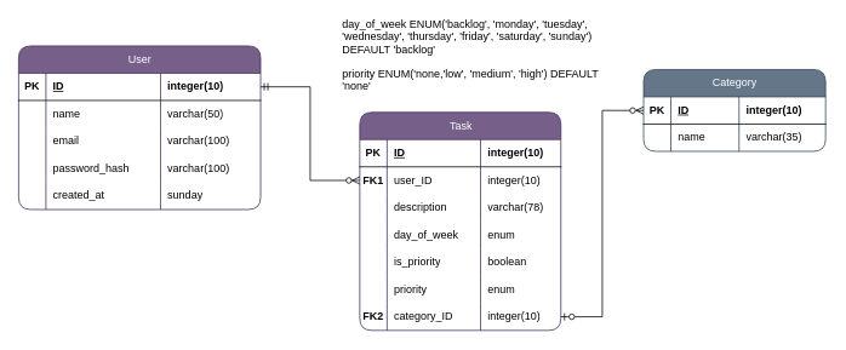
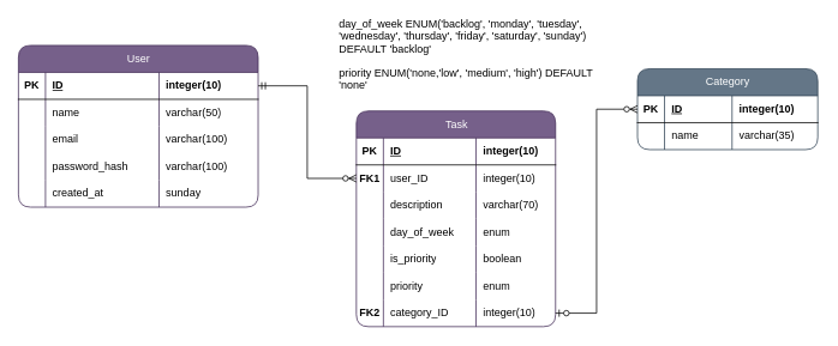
  <mxCell id="0" />
  <mxCell id="1" parent="0" />
  <mxCell id="2" value="User" style="shape=table;startSize=30;container=1;collapsible=1;childLayout=tableLayout;fixedRows=1;rowLines=0;align=center;resizeLast=1;html=1;rounded=1;shadow=0;fillColor=#76608a;strokeColor=#432D57;fontColor=#ffffff;" parent="1" vertex="1"><mxGeometry x="20" y="50" width="266" height="180" as="geometry" /></mxCell>
  <mxCell id="3" value="" style="shape=tableRow;horizontal=0;startSize=0;swimlaneHead=0;swimlaneBody=0;fillColor=none;collapsible=0;dropTarget=0;points=[[0,0.5],[1,0.5]];portConstraint=eastwest;top=0;left=0;right=0;bottom=1;" parent="2" vertex="1"><mxGeometry y="30" width="266" height="30" as="geometry" /></mxCell>
  <mxCell id="4" value="PK" style="shape=partialRectangle;connectable=0;fillColor=none;top=0;left=0;bottom=0;right=0;fontStyle=1;overflow=hidden;whiteSpace=wrap;html=1;" parent="3" vertex="1"><mxGeometry width="30" height="30" as="geometry"><mxRectangle width="30" height="30" as="alternateBounds" /></mxGeometry></mxCell>
  <mxCell id="5" value="&lt;b&gt;&lt;u&gt;ID&lt;/u&gt;&lt;/b&gt;" style="shape=partialRectangle;connectable=0;fillColor=none;top=0;left=0;bottom=0;right=0;align=left;spacingLeft=6;overflow=hidden;whiteSpace=wrap;html=1;" parent="3" vertex="1"><mxGeometry x="30" width="126" height="30" as="geometry"><mxRectangle width="126" height="30" as="alternateBounds" /></mxGeometry></mxCell>
  <mxCell id="6" value="&lt;b&gt;integer(10)&lt;/b&gt;" style="shape=partialRectangle;connectable=0;fillColor=none;top=0;left=0;bottom=0;right=0;align=left;spacingLeft=6;overflow=hidden;whiteSpace=wrap;html=1;" vertex="1" parent="3"><mxGeometry x="156" width="110" height="30" as="geometry"><mxRectangle width="110" height="30" as="alternateBounds" /></mxGeometry></mxCell>
  <mxCell id="7" value="" style="shape=tableRow;horizontal=0;startSize=0;swimlaneHead=0;swimlaneBody=0;fillColor=none;collapsible=0;dropTarget=0;points=[[0,0.5],[1,0.5]];portConstraint=eastwest;top=0;left=0;right=0;bottom=0;" parent="2" vertex="1"><mxGeometry y="60" width="266" height="30" as="geometry" /></mxCell>
  <mxCell id="8" value="" style="shape=partialRectangle;connectable=0;fillColor=none;top=0;left=0;bottom=0;right=0;editable=1;overflow=hidden;whiteSpace=wrap;html=1;" parent="7" vertex="1"><mxGeometry width="30" height="30" as="geometry"><mxRectangle width="30" height="30" as="alternateBounds" /></mxGeometry></mxCell>
  <mxCell id="9" value="name" style="shape=partialRectangle;connectable=0;fillColor=none;top=0;left=0;bottom=0;right=0;align=left;spacingLeft=6;overflow=hidden;whiteSpace=wrap;html=1;" parent="7" vertex="1"><mxGeometry x="30" width="126" height="30" as="geometry"><mxRectangle width="126" height="30" as="alternateBounds" /></mxGeometry></mxCell>
  <mxCell id="10" value="varchar(50)" style="shape=partialRectangle;connectable=0;fillColor=none;top=0;left=0;bottom=0;right=0;align=left;spacingLeft=6;overflow=hidden;whiteSpace=wrap;html=1;" vertex="1" parent="7"><mxGeometry x="156" width="110" height="30" as="geometry"><mxRectangle width="110" height="30" as="alternateBounds" /></mxGeometry></mxCell>
  <mxCell id="11" value="" style="shape=tableRow;horizontal=0;startSize=0;swimlaneHead=0;swimlaneBody=0;fillColor=none;collapsible=0;dropTarget=0;points=[[0,0.5],[1,0.5]];portConstraint=eastwest;top=0;left=0;right=0;bottom=0;" parent="2" vertex="1"><mxGeometry y="90" width="266" height="30" as="geometry" /></mxCell>
  <mxCell id="12" value="" style="shape=partialRectangle;connectable=0;fillColor=none;top=0;left=0;bottom=0;right=0;editable=1;overflow=hidden;whiteSpace=wrap;html=1;" parent="11" vertex="1"><mxGeometry width="30" height="30" as="geometry"><mxRectangle width="30" height="30" as="alternateBounds" /></mxGeometry></mxCell>
  <mxCell id="13" value="email" style="shape=partialRectangle;connectable=0;fillColor=none;top=0;left=0;bottom=0;right=0;align=left;spacingLeft=6;overflow=hidden;whiteSpace=wrap;html=1;" parent="11" vertex="1"><mxGeometry x="30" width="126" height="30" as="geometry"><mxRectangle width="126" height="30" as="alternateBounds" /></mxGeometry></mxCell>
  <mxCell id="14" value="varchar(100)" style="shape=partialRectangle;connectable=0;fillColor=none;top=0;left=0;bottom=0;right=0;align=left;spacingLeft=6;overflow=hidden;whiteSpace=wrap;html=1;" vertex="1" parent="11"><mxGeometry x="156" width="110" height="30" as="geometry"><mxRectangle width="110" height="30" as="alternateBounds" /></mxGeometry></mxCell>
  <mxCell id="15" value="" style="shape=tableRow;horizontal=0;startSize=0;swimlaneHead=0;swimlaneBody=0;fillColor=none;collapsible=0;dropTarget=0;points=[[0,0.5],[1,0.5]];portConstraint=eastwest;top=0;left=0;right=0;bottom=0;" parent="2" vertex="1"><mxGeometry y="120" width="266" height="30" as="geometry" /></mxCell>
  <mxCell id="16" value="" style="shape=partialRectangle;connectable=0;fillColor=none;top=0;left=0;bottom=0;right=0;editable=1;overflow=hidden;whiteSpace=wrap;html=1;" parent="15" vertex="1"><mxGeometry width="30" height="30" as="geometry"><mxRectangle width="30" height="30" as="alternateBounds" /></mxGeometry></mxCell>
  <mxCell id="17" value="password_hash" style="shape=partialRectangle;connectable=0;fillColor=none;top=0;left=0;bottom=0;right=0;align=left;spacingLeft=6;overflow=hidden;whiteSpace=wrap;html=1;" parent="15" vertex="1"><mxGeometry x="30" width="126" height="30" as="geometry"><mxRectangle width="126" height="30" as="alternateBounds" /></mxGeometry></mxCell>
  <mxCell id="18" value="varchar(100)" style="shape=partialRectangle;connectable=0;fillColor=none;top=0;left=0;bottom=0;right=0;align=left;spacingLeft=6;overflow=hidden;whiteSpace=wrap;html=1;" vertex="1" parent="15"><mxGeometry x="156" width="110" height="30" as="geometry"><mxRectangle width="110" height="30" as="alternateBounds" /></mxGeometry></mxCell>
  <mxCell id="19" style="shape=tableRow;horizontal=0;startSize=0;swimlaneHead=0;swimlaneBody=0;fillColor=none;collapsible=0;dropTarget=0;points=[[0,0.5],[1,0.5]];portConstraint=eastwest;top=0;left=0;right=0;bottom=0;" vertex="1" parent="2"><mxGeometry y="150" width="266" height="30" as="geometry" /></mxCell>
  <mxCell id="20" style="shape=partialRectangle;connectable=0;fillColor=none;top=0;left=0;bottom=0;right=0;editable=1;overflow=hidden;whiteSpace=wrap;html=1;" vertex="1" parent="19"><mxGeometry width="30" height="30" as="geometry"><mxRectangle width="30" height="30" as="alternateBounds" /></mxGeometry></mxCell>
  <mxCell id="21" value="created_at" style="shape=partialRectangle;connectable=0;fillColor=none;top=0;left=0;bottom=0;right=0;align=left;spacingLeft=6;overflow=hidden;whiteSpace=wrap;html=1;" vertex="1" parent="19"><mxGeometry x="30" width="126" height="30" as="geometry"><mxRectangle width="126" height="30" as="alternateBounds" /></mxGeometry></mxCell>
  <mxCell id="22" value="sunday" style="shape=partialRectangle;connectable=0;fillColor=none;top=0;left=0;bottom=0;right=0;align=left;spacingLeft=6;overflow=hidden;whiteSpace=wrap;html=1;" vertex="1" parent="19"><mxGeometry x="156" width="110" height="30" as="geometry"><mxRectangle width="110" height="30" as="alternateBounds" /></mxGeometry></mxCell>
  <mxCell id="23" value="Task" style="shape=table;startSize=30;container=1;collapsible=1;childLayout=tableLayout;fixedRows=1;rowLines=0;align=center;resizeLast=1;html=1;rounded=1;shadow=0;fillColor=#76608a;strokeColor=#432D57;fontColor=#ffffff;" vertex="1" parent="1"><mxGeometry x="395" y="123" width="221.074" height="240" as="geometry" /></mxCell>
  <mxCell id="24" value="" style="shape=tableRow;horizontal=0;startSize=0;swimlaneHead=0;swimlaneBody=0;fillColor=none;collapsible=0;dropTarget=0;points=[[0,0.5],[1,0.5]];portConstraint=eastwest;top=0;left=0;right=0;bottom=1;" vertex="1" parent="23"><mxGeometry y="30" width="221.074" height="30" as="geometry" /></mxCell>
  <mxCell id="25" value="PK" style="shape=partialRectangle;connectable=0;fillColor=none;top=0;left=0;bottom=0;right=0;fontStyle=1;overflow=hidden;whiteSpace=wrap;html=1;" vertex="1" parent="24"><mxGeometry width="30" height="30" as="geometry"><mxRectangle width="30" height="30" as="alternateBounds" /></mxGeometry></mxCell>
  <mxCell id="26" value="&lt;b&gt;&lt;u&gt;ID&lt;/u&gt;&lt;/b&gt;" style="shape=partialRectangle;connectable=0;fillColor=none;top=0;left=0;bottom=0;right=0;align=left;spacingLeft=6;overflow=hidden;whiteSpace=wrap;html=1;" vertex="1" parent="24"><mxGeometry x="30" width="102.778" height="30" as="geometry"><mxRectangle width="102.778" height="30" as="alternateBounds" /></mxGeometry></mxCell>
  <mxCell id="27" value="&lt;b&gt;integer(10)&lt;/b&gt;" style="shape=partialRectangle;connectable=0;fillColor=none;top=0;left=0;bottom=0;right=0;align=left;spacingLeft=6;overflow=hidden;whiteSpace=wrap;html=1;" vertex="1" parent="24"><mxGeometry x="132.778" width="88.296" height="30" as="geometry"><mxRectangle width="88.296" height="30" as="alternateBounds" /></mxGeometry></mxCell>
  <mxCell id="28" value="" style="shape=tableRow;horizontal=0;startSize=0;swimlaneHead=0;swimlaneBody=0;fillColor=none;collapsible=0;dropTarget=0;points=[[0,0.5],[1,0.5]];portConstraint=eastwest;top=0;left=0;right=0;bottom=0;" vertex="1" parent="23"><mxGeometry y="60" width="221.074" height="30" as="geometry" /></mxCell>
  <mxCell id="29" value="FK1" style="shape=partialRectangle;connectable=0;fillColor=none;top=0;left=0;bottom=0;right=0;editable=1;overflow=hidden;whiteSpace=wrap;html=1;fontStyle=1" vertex="1" parent="28"><mxGeometry width="30" height="30" as="geometry"><mxRectangle width="30" height="30" as="alternateBounds" /></mxGeometry></mxCell>
  <mxCell id="30" value="user_ID" style="shape=partialRectangle;connectable=0;fillColor=none;top=0;left=0;bottom=0;right=0;align=left;spacingLeft=6;overflow=hidden;whiteSpace=wrap;html=1;" vertex="1" parent="28"><mxGeometry x="30" width="102.778" height="30" as="geometry"><mxRectangle width="102.778" height="30" as="alternateBounds" /></mxGeometry></mxCell>
  <mxCell id="31" value="integer(10)" style="shape=partialRectangle;connectable=0;fillColor=none;top=0;left=0;bottom=0;right=0;align=left;spacingLeft=6;overflow=hidden;whiteSpace=wrap;html=1;" vertex="1" parent="28"><mxGeometry x="132.778" width="88.296" height="30" as="geometry"><mxRectangle width="88.296" height="30" as="alternateBounds" /></mxGeometry></mxCell>
  <mxCell id="32" value="" style="shape=tableRow;horizontal=0;startSize=0;swimlaneHead=0;swimlaneBody=0;fillColor=none;collapsible=0;dropTarget=0;points=[[0,0.5],[1,0.5]];portConstraint=eastwest;top=0;left=0;right=0;bottom=0;" vertex="1" parent="23"><mxGeometry y="90" width="221.074" height="30" as="geometry" /></mxCell>
  <mxCell id="33" value="" style="shape=partialRectangle;connectable=0;fillColor=none;top=0;left=0;bottom=0;right=0;editable=1;overflow=hidden;whiteSpace=wrap;html=1;fontStyle=1" vertex="1" parent="32"><mxGeometry width="30" height="30" as="geometry"><mxRectangle width="30" height="30" as="alternateBounds" /></mxGeometry></mxCell>
  <mxCell id="34" value="description" style="shape=partialRectangle;connectable=0;fillColor=none;top=0;left=0;bottom=0;right=0;align=left;spacingLeft=6;overflow=hidden;whiteSpace=wrap;html=1;" vertex="1" parent="32"><mxGeometry x="30" width="102.778" height="30" as="geometry"><mxRectangle width="102.778" height="30" as="alternateBounds" /></mxGeometry></mxCell>
- <mxCell id="35" value="varchar(78)" style="shape=partialRectangle;connectable=0;fillColor=none;top=0;left=0;bottom=0;right=0;align=left;spacingLeft=6;overflow=hidden;whiteSpace=wrap;html=1;" vertex="1" parent="32"><mxGeometry x="132.778" width="88.296" height="30" as="geometry"><mxRectangle width="88.296" height="30" as="alternateBounds" /></mxGeometry></mxCell>
+ <mxCell id="35" value="varchar(70)" style="shape=partialRectangle;connectable=0;fillColor=none;top=0;left=0;bottom=0;right=0;align=left;spacingLeft=6;overflow=hidden;whiteSpace=wrap;html=1;" vertex="1" parent="32"><mxGeometry x="132.778" width="88.296" height="30" as="geometry"><mxRectangle width="88.296" height="30" as="alternateBounds" /></mxGeometry></mxCell>
  <mxCell id="36" value="" style="shape=tableRow;horizontal=0;startSize=0;swimlaneHead=0;swimlaneBody=0;fillColor=none;collapsible=0;dropTarget=0;points=[[0,0.5],[1,0.5]];portConstraint=eastwest;top=0;left=0;right=0;bottom=0;" vertex="1" parent="23"><mxGeometry y="120" width="221.074" height="30" as="geometry" /></mxCell>
  <mxCell id="37" value="" style="shape=partialRectangle;connectable=0;fillColor=none;top=0;left=0;bottom=0;right=0;editable=1;overflow=hidden;whiteSpace=wrap;html=1;fontStyle=1" vertex="1" parent="36"><mxGeometry width="30" height="30" as="geometry"><mxRectangle width="30" height="30" as="alternateBounds" /></mxGeometry></mxCell>
  <mxCell id="38" value="day_of_week" style="shape=partialRectangle;connectable=0;fillColor=none;top=0;left=0;bottom=0;right=0;align=left;spacingLeft=6;overflow=hidden;whiteSpace=wrap;html=1;" vertex="1" parent="36"><mxGeometry x="30" width="102.778" height="30" as="geometry"><mxRectangle width="102.778" height="30" as="alternateBounds" /></mxGeometry></mxCell>
  <mxCell id="39" value="enum" style="shape=partialRectangle;connectable=0;fillColor=none;top=0;left=0;bottom=0;right=0;align=left;spacingLeft=6;overflow=hidden;whiteSpace=wrap;html=1;" vertex="1" parent="36"><mxGeometry x="132.778" width="88.296" height="30" as="geometry"><mxRectangle width="88.296" height="30" as="alternateBounds" /></mxGeometry></mxCell>
  <mxCell id="40" style="shape=tableRow;horizontal=0;startSize=0;swimlaneHead=0;swimlaneBody=0;fillColor=none;collapsible=0;dropTarget=0;points=[[0,0.5],[1,0.5]];portConstraint=eastwest;top=0;left=0;right=0;bottom=0;" vertex="1" parent="23"><mxGeometry y="150" width="221.074" height="30" as="geometry" /></mxCell>
  <mxCell id="41" style="shape=partialRectangle;connectable=0;fillColor=none;top=0;left=0;bottom=0;right=0;editable=1;overflow=hidden;whiteSpace=wrap;html=1;fontStyle=1" vertex="1" parent="40"><mxGeometry width="30" height="30" as="geometry"><mxRectangle width="30" height="30" as="alternateBounds" /></mxGeometry></mxCell>
  <mxCell id="42" value="is_priority" style="shape=partialRectangle;connectable=0;fillColor=none;top=0;left=0;bottom=0;right=0;align=left;spacingLeft=6;overflow=hidden;whiteSpace=wrap;html=1;" vertex="1" parent="40"><mxGeometry x="30" width="102.778" height="30" as="geometry"><mxRectangle width="102.778" height="30" as="alternateBounds" /></mxGeometry></mxCell>
  <mxCell id="43" value="boolean" style="shape=partialRectangle;connectable=0;fillColor=none;top=0;left=0;bottom=0;right=0;align=left;spacingLeft=6;overflow=hidden;whiteSpace=wrap;html=1;" vertex="1" parent="40"><mxGeometry x="132.778" width="88.296" height="30" as="geometry"><mxRectangle width="88.296" height="30" as="alternateBounds" /></mxGeometry></mxCell>
  <mxCell id="44" style="shape=tableRow;horizontal=0;startSize=0;swimlaneHead=0;swimlaneBody=0;fillColor=none;collapsible=0;dropTarget=0;points=[[0,0.5],[1,0.5]];portConstraint=eastwest;top=0;left=0;right=0;bottom=0;" vertex="1" parent="23"><mxGeometry y="180" width="221.074" height="30" as="geometry" /></mxCell>
  <mxCell id="45" style="shape=partialRectangle;connectable=0;fillColor=none;top=0;left=0;bottom=0;right=0;editable=1;overflow=hidden;whiteSpace=wrap;html=1;fontStyle=1" vertex="1" parent="44"><mxGeometry width="30" height="30" as="geometry"><mxRectangle width="30" height="30" as="alternateBounds" /></mxGeometry></mxCell>
  <mxCell id="46" value="priority" style="shape=partialRectangle;connectable=0;fillColor=none;top=0;left=0;bottom=0;right=0;align=left;spacingLeft=6;overflow=hidden;whiteSpace=wrap;html=1;" vertex="1" parent="44"><mxGeometry x="30" width="102.778" height="30" as="geometry"><mxRectangle width="102.778" height="30" as="alternateBounds" /></mxGeometry></mxCell>
  <mxCell id="47" value="enum" style="shape=partialRectangle;connectable=0;fillColor=none;top=0;left=0;bottom=0;right=0;align=left;spacingLeft=6;overflow=hidden;whiteSpace=wrap;html=1;" vertex="1" parent="44"><mxGeometry x="132.778" width="88.296" height="30" as="geometry"><mxRectangle width="88.296" height="30" as="alternateBounds" /></mxGeometry></mxCell>
  <mxCell id="48" style="shape=tableRow;horizontal=0;startSize=0;swimlaneHead=0;swimlaneBody=0;fillColor=none;collapsible=0;dropTarget=0;points=[[0,0.5],[1,0.5]];portConstraint=eastwest;top=0;left=0;right=0;bottom=0;" vertex="1" parent="23"><mxGeometry y="210" width="221.074" height="30" as="geometry" /></mxCell>
  <mxCell id="49" value="FK2" style="shape=partialRectangle;connectable=0;fillColor=none;top=0;left=0;bottom=0;right=0;editable=1;overflow=hidden;whiteSpace=wrap;html=1;fontStyle=1" vertex="1" parent="48"><mxGeometry width="30" height="30" as="geometry"><mxRectangle width="30" height="30" as="alternateBounds" /></mxGeometry></mxCell>
  <mxCell id="50" value="category_ID" style="shape=partialRectangle;connectable=0;fillColor=none;top=0;left=0;bottom=0;right=0;align=left;spacingLeft=6;overflow=hidden;whiteSpace=wrap;html=1;" vertex="1" parent="48"><mxGeometry x="30" width="102.778" height="30" as="geometry"><mxRectangle width="102.778" height="30" as="alternateBounds" /></mxGeometry></mxCell>
  <mxCell id="51" value="integer(10)" style="shape=partialRectangle;connectable=0;fillColor=none;top=0;left=0;bottom=0;right=0;align=left;spacingLeft=6;overflow=hidden;whiteSpace=wrap;html=1;" vertex="1" parent="48"><mxGeometry x="132.778" width="88.296" height="30" as="geometry"><mxRectangle width="88.296" height="30" as="alternateBounds" /></mxGeometry></mxCell>
  <mxCell id="52" value="&lt;p&gt;day_of_week ENUM('backlog', 'monday', 'tuesday', 'wednesday', 'thursday', 'friday', 'saturday', 'sunday') DEFAULT 'backlog'&lt;/p&gt;&lt;p&gt;&lt;/p&gt;&lt;p&gt;priority ENUM('none,'low', 'medium', 'high') DEFAULT 'none'&lt;/p&gt;" style="text;html=1;whiteSpace=wrap;strokeColor=none;fillColor=none;align=left;verticalAlign=middle;rounded=0;fontFamily=Helvetica;fontSize=12;fontColor=#000000;" vertex="1" parent="1"><mxGeometry x="374" y="20" width="300" height="80" as="geometry" /></mxCell>
  <mxCell id="53" value="Category" style="shape=table;startSize=30;container=1;collapsible=1;childLayout=tableLayout;fixedRows=1;rowLines=0;align=center;resizeLast=1;html=1;rounded=1;shadow=0;fillColor=#647687;strokeColor=#314354;fontColor=#ffffff;" vertex="1" parent="1"><mxGeometry x="707" y="76" width="200.056" height="90" as="geometry" /></mxCell>
  <mxCell id="54" value="" style="shape=tableRow;horizontal=0;startSize=0;swimlaneHead=0;swimlaneBody=0;fillColor=none;collapsible=0;dropTarget=0;points=[[0,0.5],[1,0.5]];portConstraint=eastwest;top=0;left=0;right=0;bottom=1;" vertex="1" parent="53"><mxGeometry y="30" width="200.056" height="30" as="geometry" /></mxCell>
  <mxCell id="55" value="PK" style="shape=partialRectangle;connectable=0;fillColor=none;top=0;left=0;bottom=0;right=0;fontStyle=1;overflow=hidden;whiteSpace=wrap;html=1;" vertex="1" parent="54"><mxGeometry width="30" height="30" as="geometry"><mxRectangle width="30" height="30" as="alternateBounds" /></mxGeometry></mxCell>
  <mxCell id="56" value="&lt;b&gt;&lt;u&gt;ID&lt;/u&gt;&lt;/b&gt;" style="shape=partialRectangle;connectable=0;fillColor=none;top=0;left=0;bottom=0;right=0;align=left;spacingLeft=6;overflow=hidden;whiteSpace=wrap;html=1;" vertex="1" parent="54"><mxGeometry x="30" width="74.944" height="30" as="geometry"><mxRectangle width="74.944" height="30" as="alternateBounds" /></mxGeometry></mxCell>
  <mxCell id="57" value="&lt;b&gt;integer(10)&lt;/b&gt;" style="shape=partialRectangle;connectable=0;fillColor=none;top=0;left=0;bottom=0;right=0;align=left;spacingLeft=6;overflow=hidden;whiteSpace=wrap;html=1;" vertex="1" parent="54"><mxGeometry x="104.944" width="95.111" height="30" as="geometry"><mxRectangle width="95.111" height="30" as="alternateBounds" /></mxGeometry></mxCell>
  <mxCell id="58" value="" style="shape=tableRow;horizontal=0;startSize=0;swimlaneHead=0;swimlaneBody=0;fillColor=none;collapsible=0;dropTarget=0;points=[[0,0.5],[1,0.5]];portConstraint=eastwest;top=0;left=0;right=0;bottom=0;" vertex="1" parent="53"><mxGeometry y="60" width="200.056" height="30" as="geometry" /></mxCell>
  <mxCell id="59" value="" style="shape=partialRectangle;connectable=0;fillColor=none;top=0;left=0;bottom=0;right=0;editable=1;overflow=hidden;whiteSpace=wrap;html=1;" vertex="1" parent="58"><mxGeometry width="30" height="30" as="geometry"><mxRectangle width="30" height="30" as="alternateBounds" /></mxGeometry></mxCell>
  <mxCell id="60" value="name" style="shape=partialRectangle;connectable=0;fillColor=none;top=0;left=0;bottom=0;right=0;align=left;spacingLeft=6;overflow=hidden;whiteSpace=wrap;html=1;" vertex="1" parent="58"><mxGeometry x="30" width="74.944" height="30" as="geometry"><mxRectangle width="74.944" height="30" as="alternateBounds" /></mxGeometry></mxCell>
  <mxCell id="61" value="varchar(35)" style="shape=partialRectangle;connectable=0;fillColor=none;top=0;left=0;bottom=0;right=0;align=left;spacingLeft=6;overflow=hidden;whiteSpace=wrap;html=1;" vertex="1" parent="58"><mxGeometry x="104.944" width="95.111" height="30" as="geometry"><mxRectangle width="95.111" height="30" as="alternateBounds" /></mxGeometry></mxCell>
  <mxCell id="62" value="" style="edgeStyle=orthogonalEdgeStyle;fontSize=12;html=1;endArrow=ERzeroToMany;startArrow=ERmandOne;rounded=0;fontFamily=Helvetica;fontColor=#ffffff;fontStyle=1;entryX=0;entryY=0.5;entryDx=0;entryDy=0;exitX=1;exitY=0.5;exitDx=0;exitDy=0;" edge="1" parent="1" source="3" target="28"><mxGeometry width="100" height="100" relative="1" as="geometry"><mxPoint x="531" y="249" as="sourcePoint" /><mxPoint x="631" y="149" as="targetPoint" /></mxGeometry></mxCell>
  <mxCell id="63" value="" style="edgeStyle=orthogonalEdgeStyle;fontSize=12;html=1;endArrow=ERzeroToMany;startArrow=ERzeroToOne;rounded=0;fontFamily=Helvetica;fontColor=#ffffff;fontStyle=1;exitX=1;exitY=0.5;exitDx=0;exitDy=0;entryX=0;entryY=0.5;entryDx=0;entryDy=0;" edge="1" parent="1" source="48" target="54"><mxGeometry width="100" height="100" relative="1" as="geometry"><mxPoint x="695" y="329" as="sourcePoint" /><mxPoint x="795" y="229" as="targetPoint" /></mxGeometry></mxCell>
